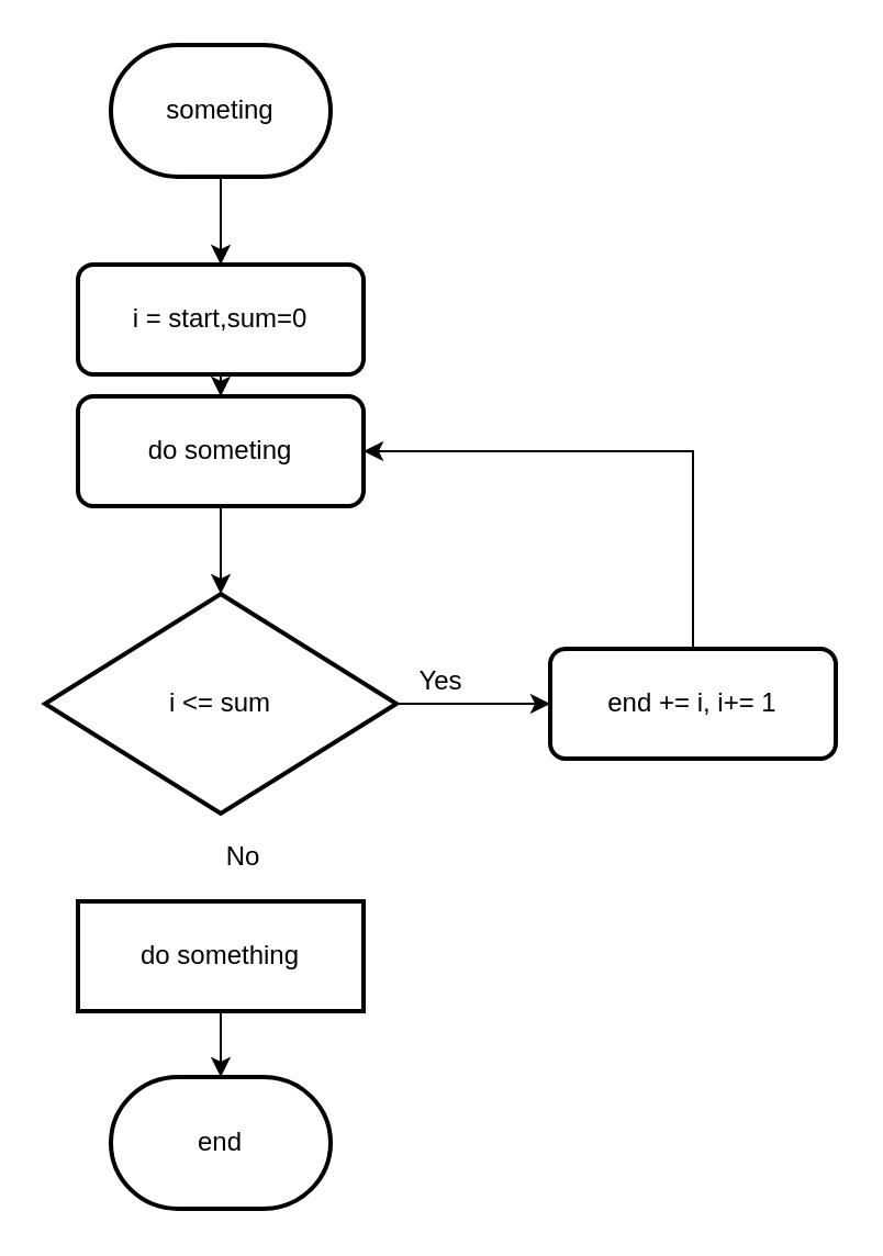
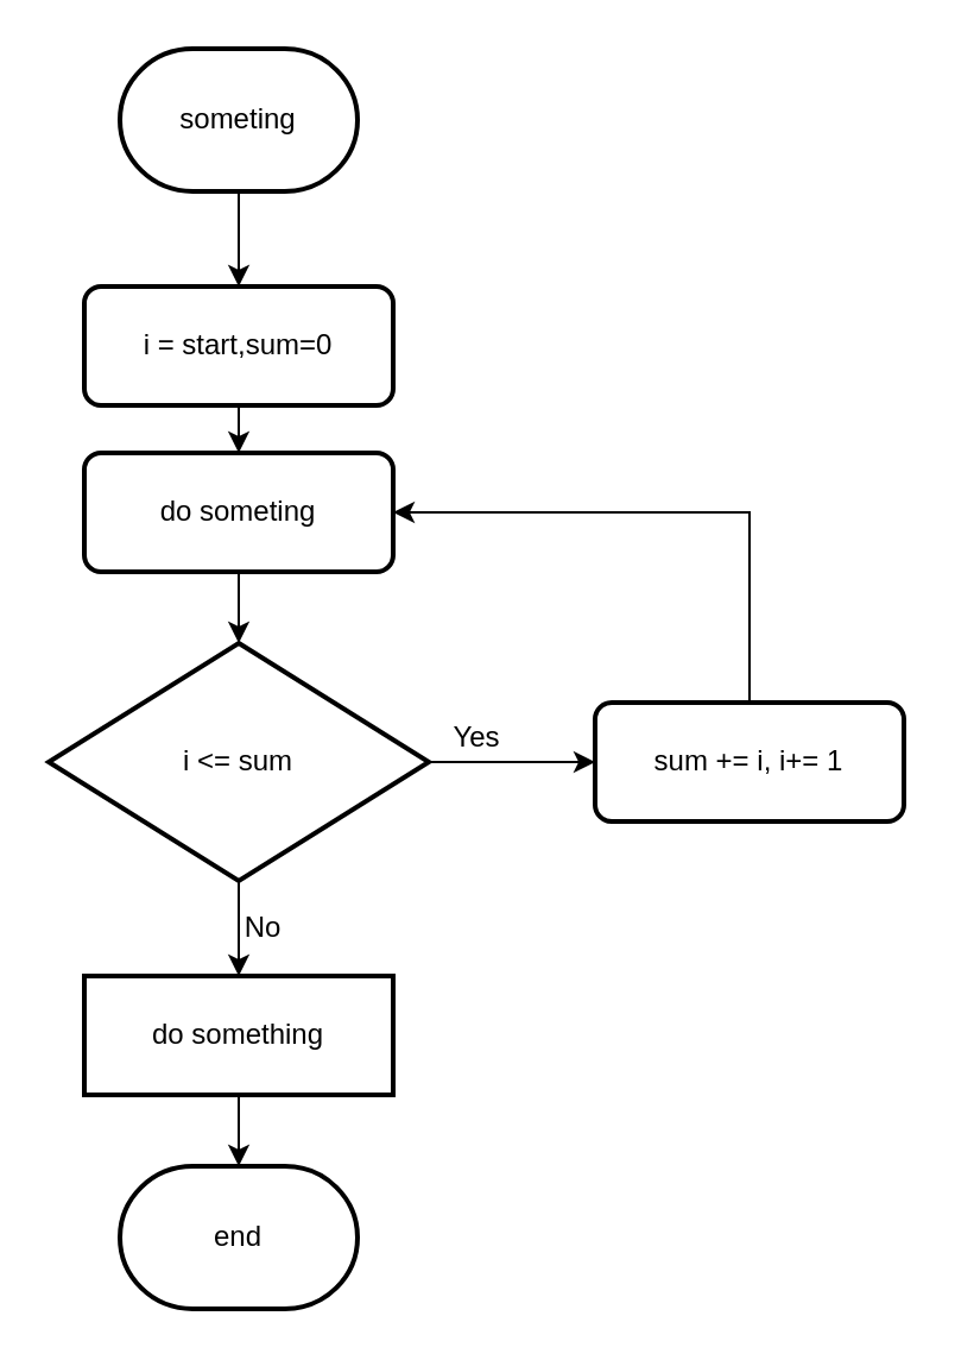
  <mxCell id="0" />
  <mxCell id="1" parent="0" />
  <mxCell id="2" style="edgeStyle=orthogonalEdgeStyle;rounded=0;orthogonalLoop=1;jettySize=auto;html=1;exitX=0.5;exitY=1;exitDx=0;exitDy=0;exitPerimeter=0;entryX=0.5;entryY=0;entryDx=0;entryDy=0;" edge="1" parent="1" source="3" target="17"><mxGeometry relative="1" as="geometry" /></mxCell>
  <mxCell id="3" value="someting" style="strokeWidth=2;html=1;shape=mxgraph.flowchart.terminator;whiteSpace=wrap;" vertex="1" parent="1"><mxGeometry x="50" y="20" width="100" height="60" as="geometry" /></mxCell>
  <mxCell id="4" value="end" style="strokeWidth=2;html=1;shape=mxgraph.flowchart.terminator;whiteSpace=wrap;" vertex="1" parent="1"><mxGeometry x="50" y="490" width="100" height="60" as="geometry" /></mxCell>
  <mxCell id="5" style="edgeStyle=orthogonalEdgeStyle;rounded=0;orthogonalLoop=1;jettySize=auto;html=1;entryX=0.5;entryY=0;entryDx=0;entryDy=0;entryPerimeter=0;" edge="1" parent="1" source="6" target="11"><mxGeometry relative="1" as="geometry" /></mxCell>
- <mxCell id="6" value="do someting" style="rounded=1;whiteSpace=wrap;html=1;absoluteArcSize=1;arcSize=14;strokeWidth=2;" vertex="1" parent="1"><mxGeometry x="35" y="180" width="130" height="50" as="geometry" /></mxCell>
+ <mxCell id="6" value="do someting" style="rounded=1;whiteSpace=wrap;html=1;absoluteArcSize=1;arcSize=14;strokeWidth=2;" vertex="1" parent="1"><mxGeometry x="35" y="190" width="130" height="50" as="geometry" /></mxCell>
  <mxCell id="7" style="edgeStyle=orthogonalEdgeStyle;rounded=0;orthogonalLoop=1;jettySize=auto;html=1;" edge="1" parent="1" source="8" target="4"><mxGeometry relative="1" as="geometry" /></mxCell>
  <mxCell id="8" value="do something" style="whiteSpace=wrap;html=1;absoluteArcSize=1;arcSize=14;strokeWidth=2;rounded=0;" vertex="1" parent="1"><mxGeometry x="35" y="410" width="130" height="50" as="geometry" /></mxCell>
+ <mxCell id="9" style="edgeStyle=orthogonalEdgeStyle;rounded=0;orthogonalLoop=1;jettySize=auto;html=1;" edge="1" parent="1" source="11" target="8"><mxGeometry relative="1" as="geometry" /></mxCell>
  <mxCell id="10" style="edgeStyle=orthogonalEdgeStyle;rounded=0;orthogonalLoop=1;jettySize=auto;html=1;exitX=1;exitY=0.5;exitDx=0;exitDy=0;exitPerimeter=0;entryX=0;entryY=0.5;entryDx=0;entryDy=0;" edge="1" parent="1" source="11" target="13"><mxGeometry relative="1" as="geometry" /></mxCell>
  <mxCell id="11" value="i &amp;lt;= sum" style="strokeWidth=2;html=1;shape=mxgraph.flowchart.decision;whiteSpace=wrap;" vertex="1" parent="1"><mxGeometry x="20" y="270" width="160" height="100" as="geometry" /></mxCell>
  <mxCell id="12" style="edgeStyle=orthogonalEdgeStyle;rounded=0;orthogonalLoop=1;jettySize=auto;html=1;exitX=0.5;exitY=0;exitDx=0;exitDy=0;entryX=1;entryY=0.5;entryDx=0;entryDy=0;" edge="1" parent="1" source="13" target="6"><mxGeometry relative="1" as="geometry" /></mxCell>
- <mxCell id="13" value="end += i, i+= 1" style="rounded=1;whiteSpace=wrap;html=1;absoluteArcSize=1;arcSize=14;strokeWidth=2;" vertex="1" parent="1"><mxGeometry x="250" y="295" width="130" height="50" as="geometry" /></mxCell>
+ <mxCell id="13" value="sum += i, i+= 1" style="rounded=1;whiteSpace=wrap;html=1;absoluteArcSize=1;arcSize=14;strokeWidth=2;" vertex="1" parent="1"><mxGeometry x="250" y="295" width="130" height="50" as="geometry" /></mxCell>
  <mxCell id="14" value="No" style="text;html=1;align=center;verticalAlign=middle;resizable=0;points=[];autosize=1;" vertex="1" parent="1"><mxGeometry x="95" y="380" width="30" height="20" as="geometry" /></mxCell>
  <mxCell id="15" value="Yes" style="text;html=1;align=center;verticalAlign=middle;resizable=0;points=[];autosize=1;" vertex="1" parent="1"><mxGeometry x="180" y="300" width="40" height="20" as="geometry" /></mxCell>
  <mxCell id="16" style="edgeStyle=orthogonalEdgeStyle;rounded=0;orthogonalLoop=1;jettySize=auto;html=1;exitX=0.5;exitY=1;exitDx=0;exitDy=0;entryX=0.5;entryY=0;entryDx=0;entryDy=0;" edge="1" parent="1" source="17" target="6"><mxGeometry relative="1" as="geometry" /></mxCell>
  <mxCell id="17" value="i = start,sum=0" style="rounded=1;whiteSpace=wrap;html=1;absoluteArcSize=1;arcSize=14;strokeWidth=2;" vertex="1" parent="1"><mxGeometry x="35" y="120" width="130" height="50" as="geometry" /></mxCell>
